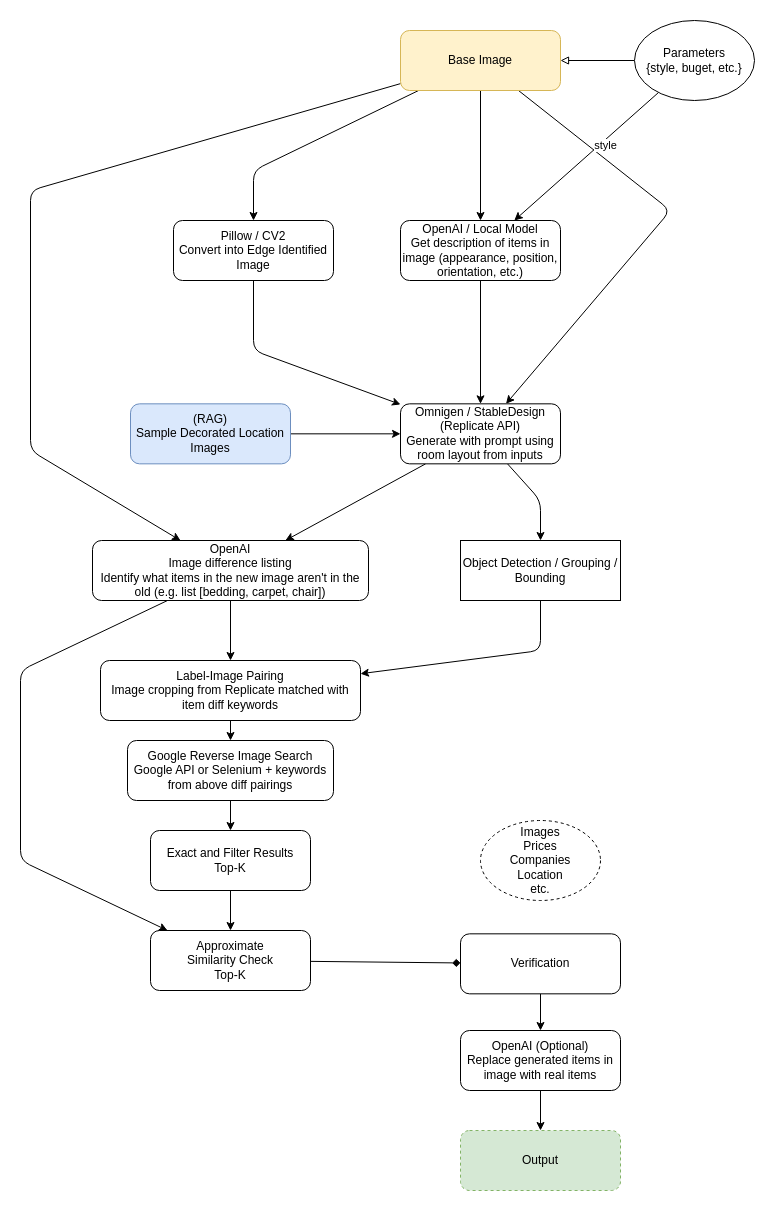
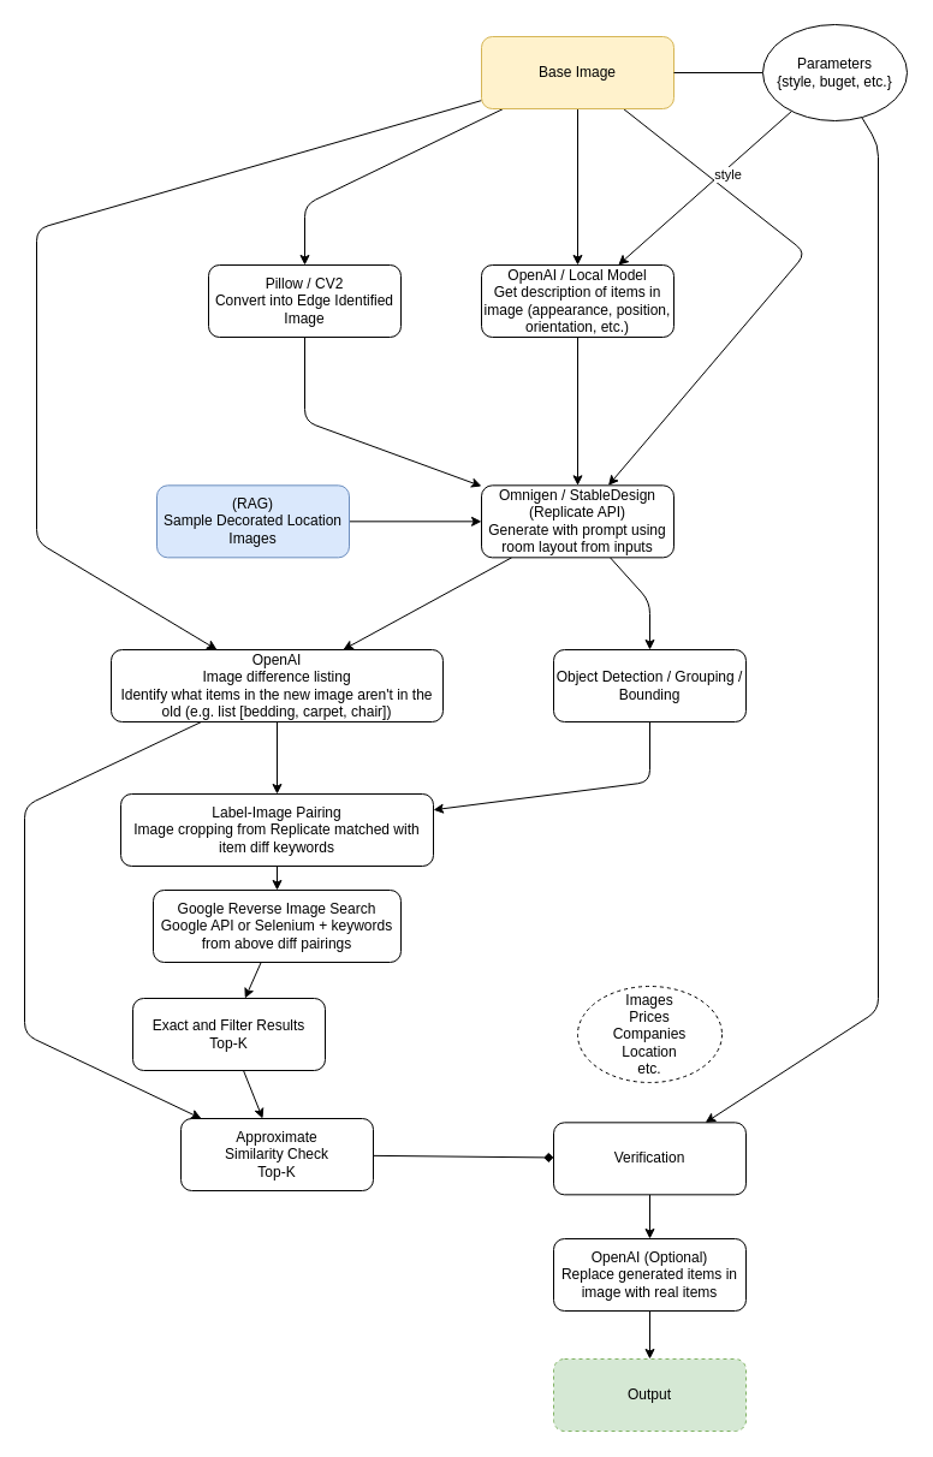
  <mxCell id="0" />
  <mxCell id="1" parent="0" />
  <mxCell id="2" style="edgeStyle=none;html=1;" parent="1" source="6" target="25" edge="1"><mxGeometry relative="1" as="geometry"><Array as="points"><mxPoint x="253" y="170" /></Array></mxGeometry></mxCell>
  <mxCell id="3" style="edgeStyle=none;html=1;" parent="1" source="6" target="27" edge="1"><mxGeometry relative="1" as="geometry" /></mxCell>
  <mxCell id="4" style="edgeStyle=none;html=1;" parent="1" source="6" target="30" edge="1"><mxGeometry relative="1" as="geometry"><Array as="points"><mxPoint x="670" y="210" /></Array></mxGeometry></mxCell>
  <mxCell id="5" style="edgeStyle=none;html=1;" parent="1" source="6" target="35" edge="1"><mxGeometry relative="1" as="geometry"><Array as="points"><mxPoint x="30" y="190" /><mxPoint x="30" y="450" /></Array></mxGeometry></mxCell>
  <mxCell id="6" value="Base Image" style="rounded=1;whiteSpace=wrap;html=1;fillColor=#fff2cc;strokeColor=#d6b656;" parent="1" vertex="1"><mxGeometry x="400" y="30" width="160" height="60" as="geometry" /></mxCell>
  <mxCell id="7" style="edgeStyle=none;html=1;" parent="1" source="8" target="10" edge="1"><mxGeometry relative="1" as="geometry" /></mxCell>
  <mxCell id="8" value="Google Reverse Image Search&lt;div&gt;Google API or Selenium + keywords from above diff pairings&lt;/div&gt;" style="rounded=1;whiteSpace=wrap;html=1;" parent="1" vertex="1"><mxGeometry x="127" y="740" width="206" height="60" as="geometry" /></mxCell>
  <mxCell id="9" style="edgeStyle=none;html=1;" parent="1" source="10" target="13" edge="1"><mxGeometry relative="1" as="geometry" /></mxCell>
- <mxCell id="10" value="Exact and Filter Results&lt;div&gt;&lt;span style=&quot;background-color: transparent;&quot;&gt;Top-K&lt;/span&gt;&lt;br&gt;&lt;/div&gt;" style="rounded=1;whiteSpace=wrap;html=1;" parent="1" vertex="1"><mxGeometry x="150" y="830" width="160" height="60" as="geometry" /></mxCell>
+ <mxCell id="10" value="Exact and Filter Results&lt;div&gt;&lt;span style=&quot;background-color: transparent;&quot;&gt;Top-K&lt;/span&gt;&lt;br&gt;&lt;/div&gt;" style="rounded=1;whiteSpace=wrap;html=1;" parent="1" vertex="1"><mxGeometry x="110" y="830" width="160" height="60" as="geometry" /></mxCell>
  <mxCell id="11" value="Images&lt;div&gt;Prices&lt;/div&gt;&lt;div&gt;Companies&lt;/div&gt;&lt;div&gt;Location&lt;/div&gt;&lt;div&gt;etc.&lt;/div&gt;" style="ellipse;whiteSpace=wrap;html=1;dashed=1;" parent="1" vertex="1"><mxGeometry x="480" y="820" width="120" height="80" as="geometry" /></mxCell>
  <mxCell id="12" style="edgeStyle=none;html=1;endArrow=diamond;" parent="1" source="13" target="15" edge="1"><mxGeometry relative="1" as="geometry" /></mxCell>
  <mxCell id="13" value="&lt;div&gt;Approximate&lt;/div&gt;&lt;div&gt;Similarity Check&lt;br&gt;Top-K&lt;/div&gt;" style="rounded=1;whiteSpace=wrap;html=1;" parent="1" vertex="1"><mxGeometry x="150" y="930" width="160" height="60" as="geometry" /></mxCell>
  <mxCell id="14" style="edgeStyle=none;html=1;" parent="1" source="15" target="22" edge="1"><mxGeometry relative="1" as="geometry" /></mxCell>
  <mxCell id="15" value="&lt;div&gt;Verification&lt;/div&gt;" style="rounded=1;whiteSpace=wrap;html=1;" parent="1" vertex="1"><mxGeometry x="460" y="933.33" width="160" height="60" as="geometry" /></mxCell>
- <mxCell id="16" style="edgeStyle=none;html=1;endArrow=block;endFill=0;" parent="1" source="20" target="6" edge="1"><mxGeometry relative="1" as="geometry" /></mxCell>
+ <mxCell id="16" style="edgeStyle=none;html=1;endArrow=none;endFill=0;" parent="1" source="20" target="6" edge="1"><mxGeometry relative="1" as="geometry" /></mxCell>
+ <mxCell id="17" style="edgeStyle=none;html=1;" parent="1" source="20" target="15" edge="1"><mxGeometry relative="1" as="geometry"><Array as="points"><mxPoint x="730" y="120" /><mxPoint x="730" y="840" /></Array></mxGeometry></mxCell>
  <mxCell id="18" style="edgeStyle=none;html=1;" parent="1" source="20" target="27" edge="1"><mxGeometry relative="1" as="geometry" /></mxCell>
  <mxCell id="19" value="style" style="edgeLabel;html=1;align=center;verticalAlign=middle;resizable=0;points=[];" parent="18" vertex="1" connectable="0"><mxGeometry x="-0.232" y="3" relative="1" as="geometry"><mxPoint y="1" as="offset" /></mxGeometry></mxCell>
  <mxCell id="20" value="Parameters&lt;div&gt;{style, buget, etc.}&lt;/div&gt;" style="ellipse;whiteSpace=wrap;html=1;" parent="1" vertex="1"><mxGeometry x="634" y="20" width="120" height="80" as="geometry" /></mxCell>
  <mxCell id="21" style="edgeStyle=none;html=1;" parent="1" source="22" target="23" edge="1"><mxGeometry relative="1" as="geometry" /></mxCell>
  <mxCell id="22" value="OpenAI (Optional)&lt;div&gt;Replace generated items in image with real items&lt;/div&gt;" style="rounded=1;whiteSpace=wrap;html=1;" parent="1" vertex="1"><mxGeometry x="460" y="1030" width="160" height="60" as="geometry" /></mxCell>
  <mxCell id="23" value="Output" style="rounded=1;whiteSpace=wrap;html=1;fillColor=#d5e8d4;strokeColor=#82b366;dashed=1;" parent="1" vertex="1"><mxGeometry x="460" y="1130" width="160" height="60" as="geometry" /></mxCell>
  <mxCell id="24" style="edgeStyle=none;html=1;" parent="1" source="25" target="30" edge="1"><mxGeometry relative="1" as="geometry"><Array as="points"><mxPoint x="253" y="350" /></Array></mxGeometry></mxCell>
  <mxCell id="25" value="&lt;span style=&quot;color: rgb(0, 0, 0);&quot;&gt;Pillow / CV2&lt;/span&gt;&lt;div style=&quot;scrollbar-color: light-dark(#e2e2e2, #4b4b4b)&lt;br/&gt;&#09;&#09;&#09;&#09;&#09;light-dark(#fbfbfb, var(--dark-panel-color));&quot;&gt;Convert into Edge Identified Image&lt;/div&gt;&lt;div&gt;&lt;/div&gt;" style="rounded=1;whiteSpace=wrap;html=1;" parent="1" vertex="1"><mxGeometry x="173" y="220" width="160" height="60" as="geometry" /></mxCell>
  <mxCell id="26" style="edgeStyle=none;html=1;" parent="1" source="27" target="30" edge="1"><mxGeometry relative="1" as="geometry" /></mxCell>
  <mxCell id="27" value="OpenAI / Local Model&lt;div&gt;Get description of items in image (appearance, position, orientation, etc.)&lt;/div&gt;" style="rounded=1;whiteSpace=wrap;html=1;" parent="1" vertex="1"><mxGeometry x="400" y="220" width="160" height="60" as="geometry" /></mxCell>
  <mxCell id="28" style="edgeStyle=none;html=1;" parent="1" source="30" target="35" edge="1"><mxGeometry relative="1" as="geometry" /></mxCell>
  <mxCell id="29" style="edgeStyle=none;html=1;" parent="1" source="30" target="39" edge="1"><mxGeometry relative="1" as="geometry"><Array as="points"><mxPoint x="540" y="500" /></Array></mxGeometry></mxCell>
  <mxCell id="30" value="Omnigen / StableDesign (Replicate API)&lt;div&gt;Generate with prompt using room layout from inputs&lt;/div&gt;" style="rounded=1;whiteSpace=wrap;html=1;" parent="1" vertex="1"><mxGeometry x="400" y="403.33" width="160" height="60" as="geometry" /></mxCell>
  <mxCell id="31" style="edgeStyle=none;html=1;" parent="1" source="32" target="30" edge="1"><mxGeometry relative="1" as="geometry" /></mxCell>
  <mxCell id="32" value="&lt;div&gt;(RAG)&lt;/div&gt;Sample Decorated Location Images" style="rounded=1;whiteSpace=wrap;html=1;fillColor=#dae8fc;strokeColor=#6c8ebf;" parent="1" vertex="1"><mxGeometry x="130" y="403.33" width="160" height="60" as="geometry" /></mxCell>
  <mxCell id="33" style="edgeStyle=none;html=1;" parent="1" source="35" target="37" edge="1"><mxGeometry relative="1" as="geometry" /></mxCell>
  <mxCell id="34" style="edgeStyle=none;html=1;" parent="1" source="35" target="13" edge="1"><mxGeometry relative="1" as="geometry"><Array as="points"><mxPoint x="20" y="670" /><mxPoint x="20" y="860" /></Array></mxGeometry></mxCell>
  <mxCell id="35" value="OpenAI&lt;div&gt;Image difference listing&lt;/div&gt;&lt;div&gt;Identify what items in the new image aren't in the old (e.g. list [bedding, carpet, chair])&lt;/div&gt;" style="rounded=1;whiteSpace=wrap;html=1;" parent="1" vertex="1"><mxGeometry x="92" y="540" width="276" height="60" as="geometry" /></mxCell>
  <mxCell id="36" style="edgeStyle=none;html=1;" parent="1" source="37" target="8" edge="1"><mxGeometry relative="1" as="geometry" /></mxCell>
  <mxCell id="37" value="&lt;div&gt;&lt;/div&gt;&lt;div&gt;Label-Image Pairing&lt;/div&gt;&lt;div&gt;Image cropping from Replicate matched with item diff keywords&lt;/div&gt;" style="rounded=1;whiteSpace=wrap;html=1;" parent="1" vertex="1"><mxGeometry x="100" y="660" width="260" height="60" as="geometry" /></mxCell>
  <mxCell id="38" style="edgeStyle=none;html=1;" parent="1" source="39" target="37" edge="1"><mxGeometry relative="1" as="geometry"><Array as="points"><mxPoint x="540" y="650" /></Array></mxGeometry></mxCell>
- <mxCell id="39" value="Object Detection / Grouping / Bounding" style="whiteSpace=wrap;html=1;rounded=0;" parent="1" vertex="1"><mxGeometry x="460" y="540" width="160" height="60" as="geometry" /></mxCell>
+ <mxCell id="39" value="Object Detection / Grouping / Bounding" style="rounded=1;whiteSpace=wrap;html=1;" parent="1" vertex="1"><mxGeometry x="460" y="540" width="160" height="60" as="geometry" /></mxCell>
